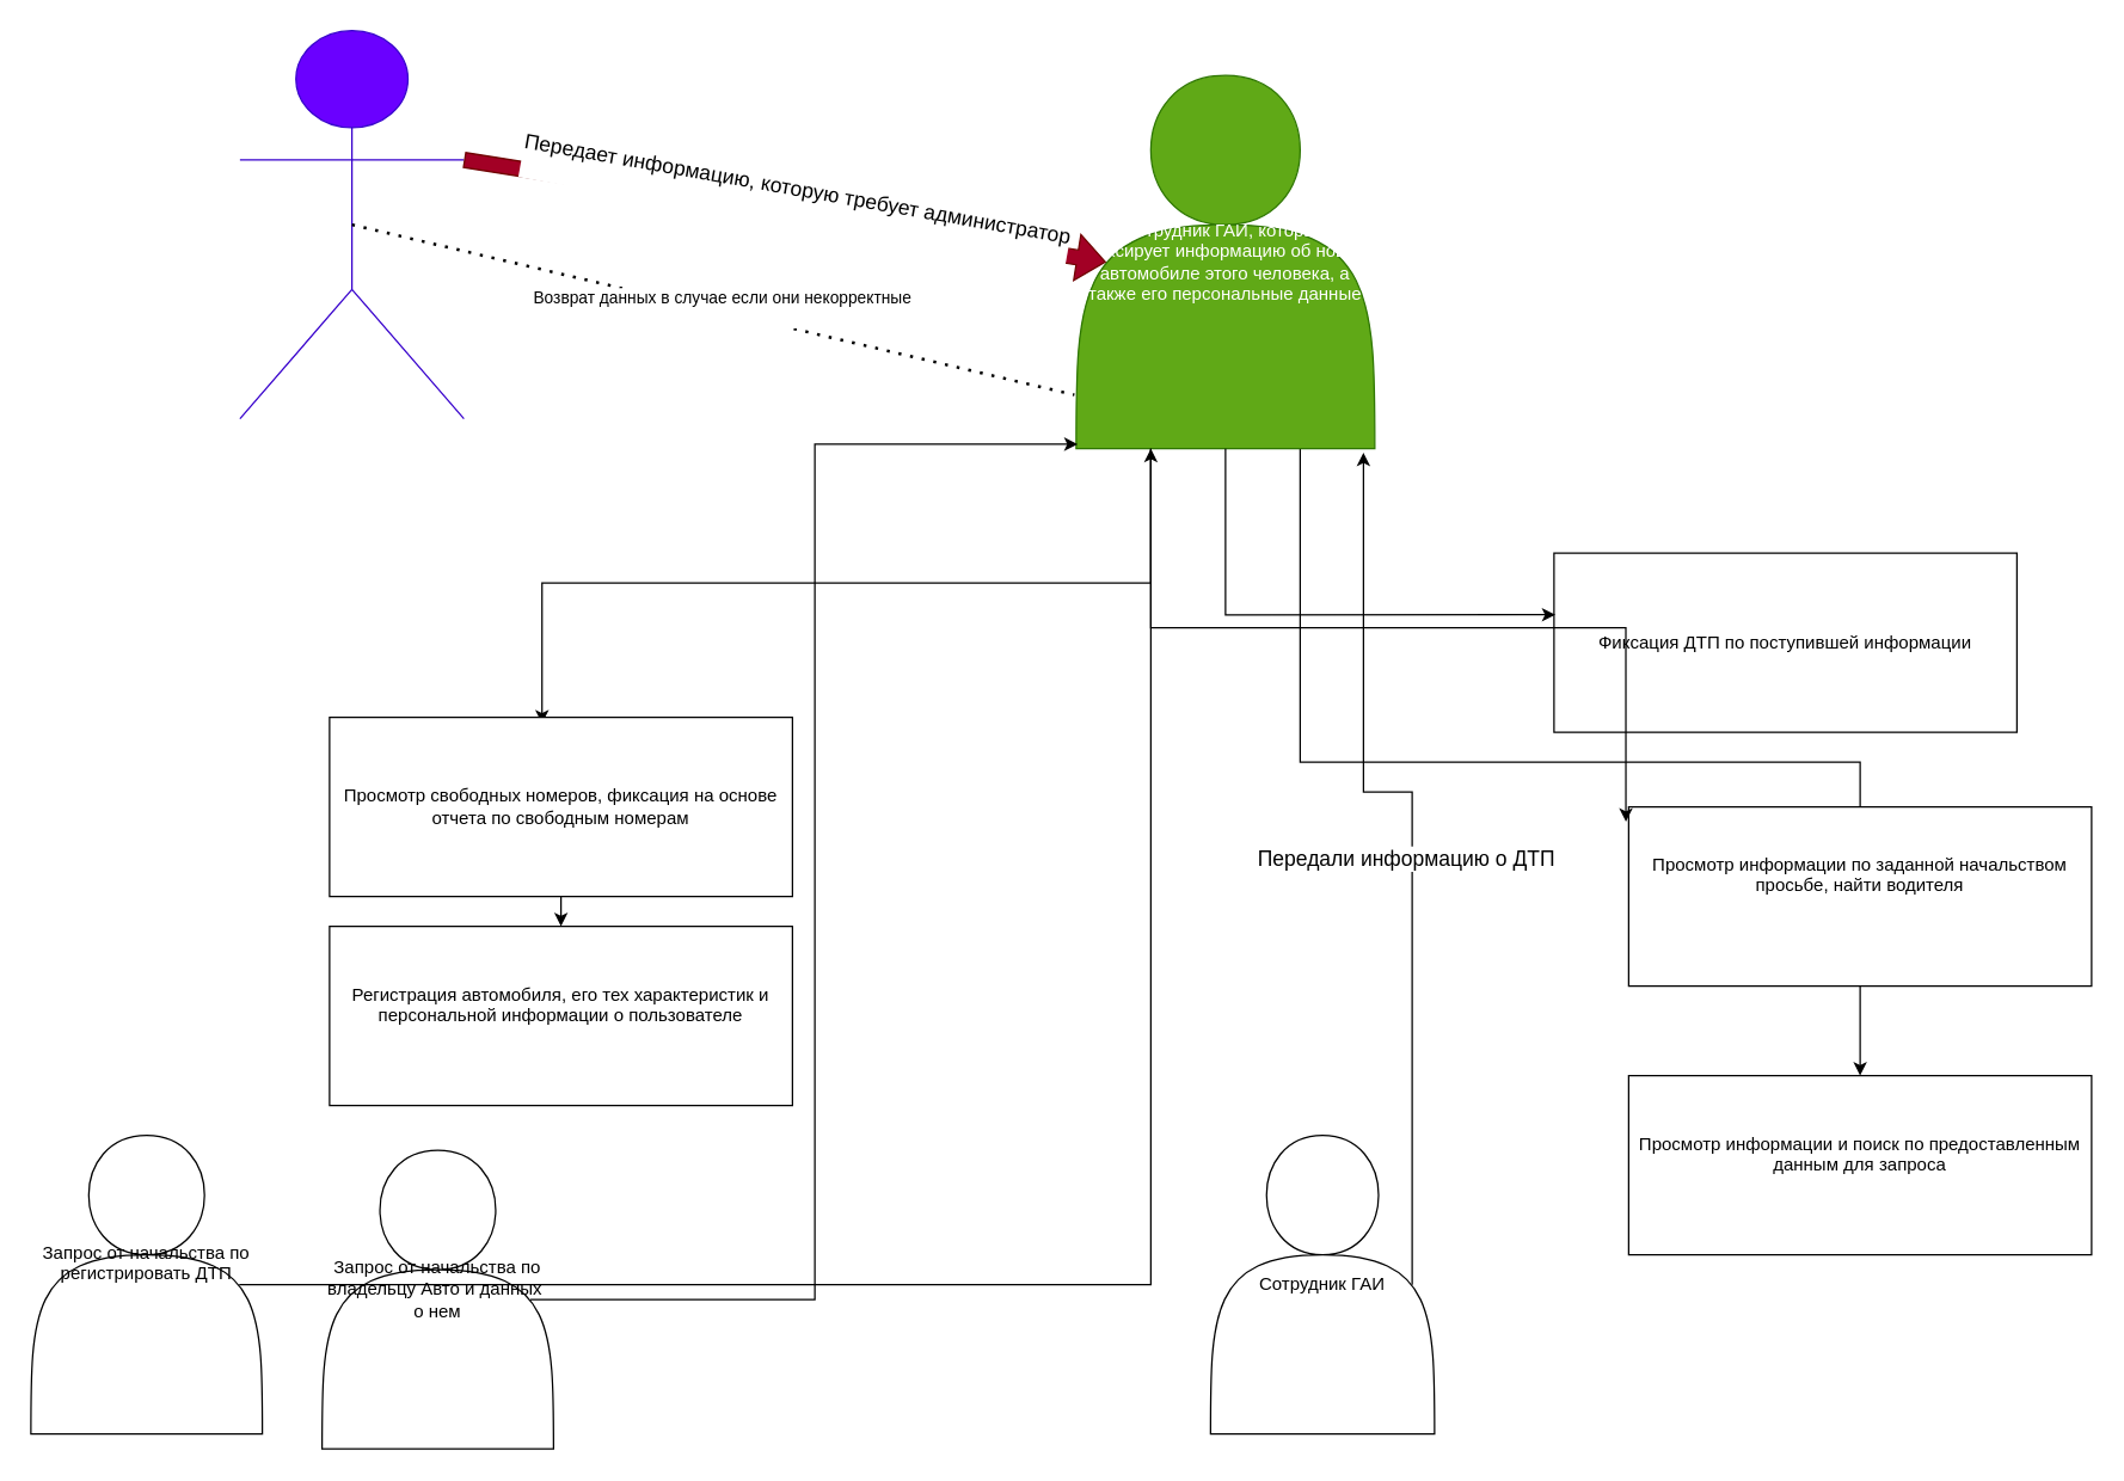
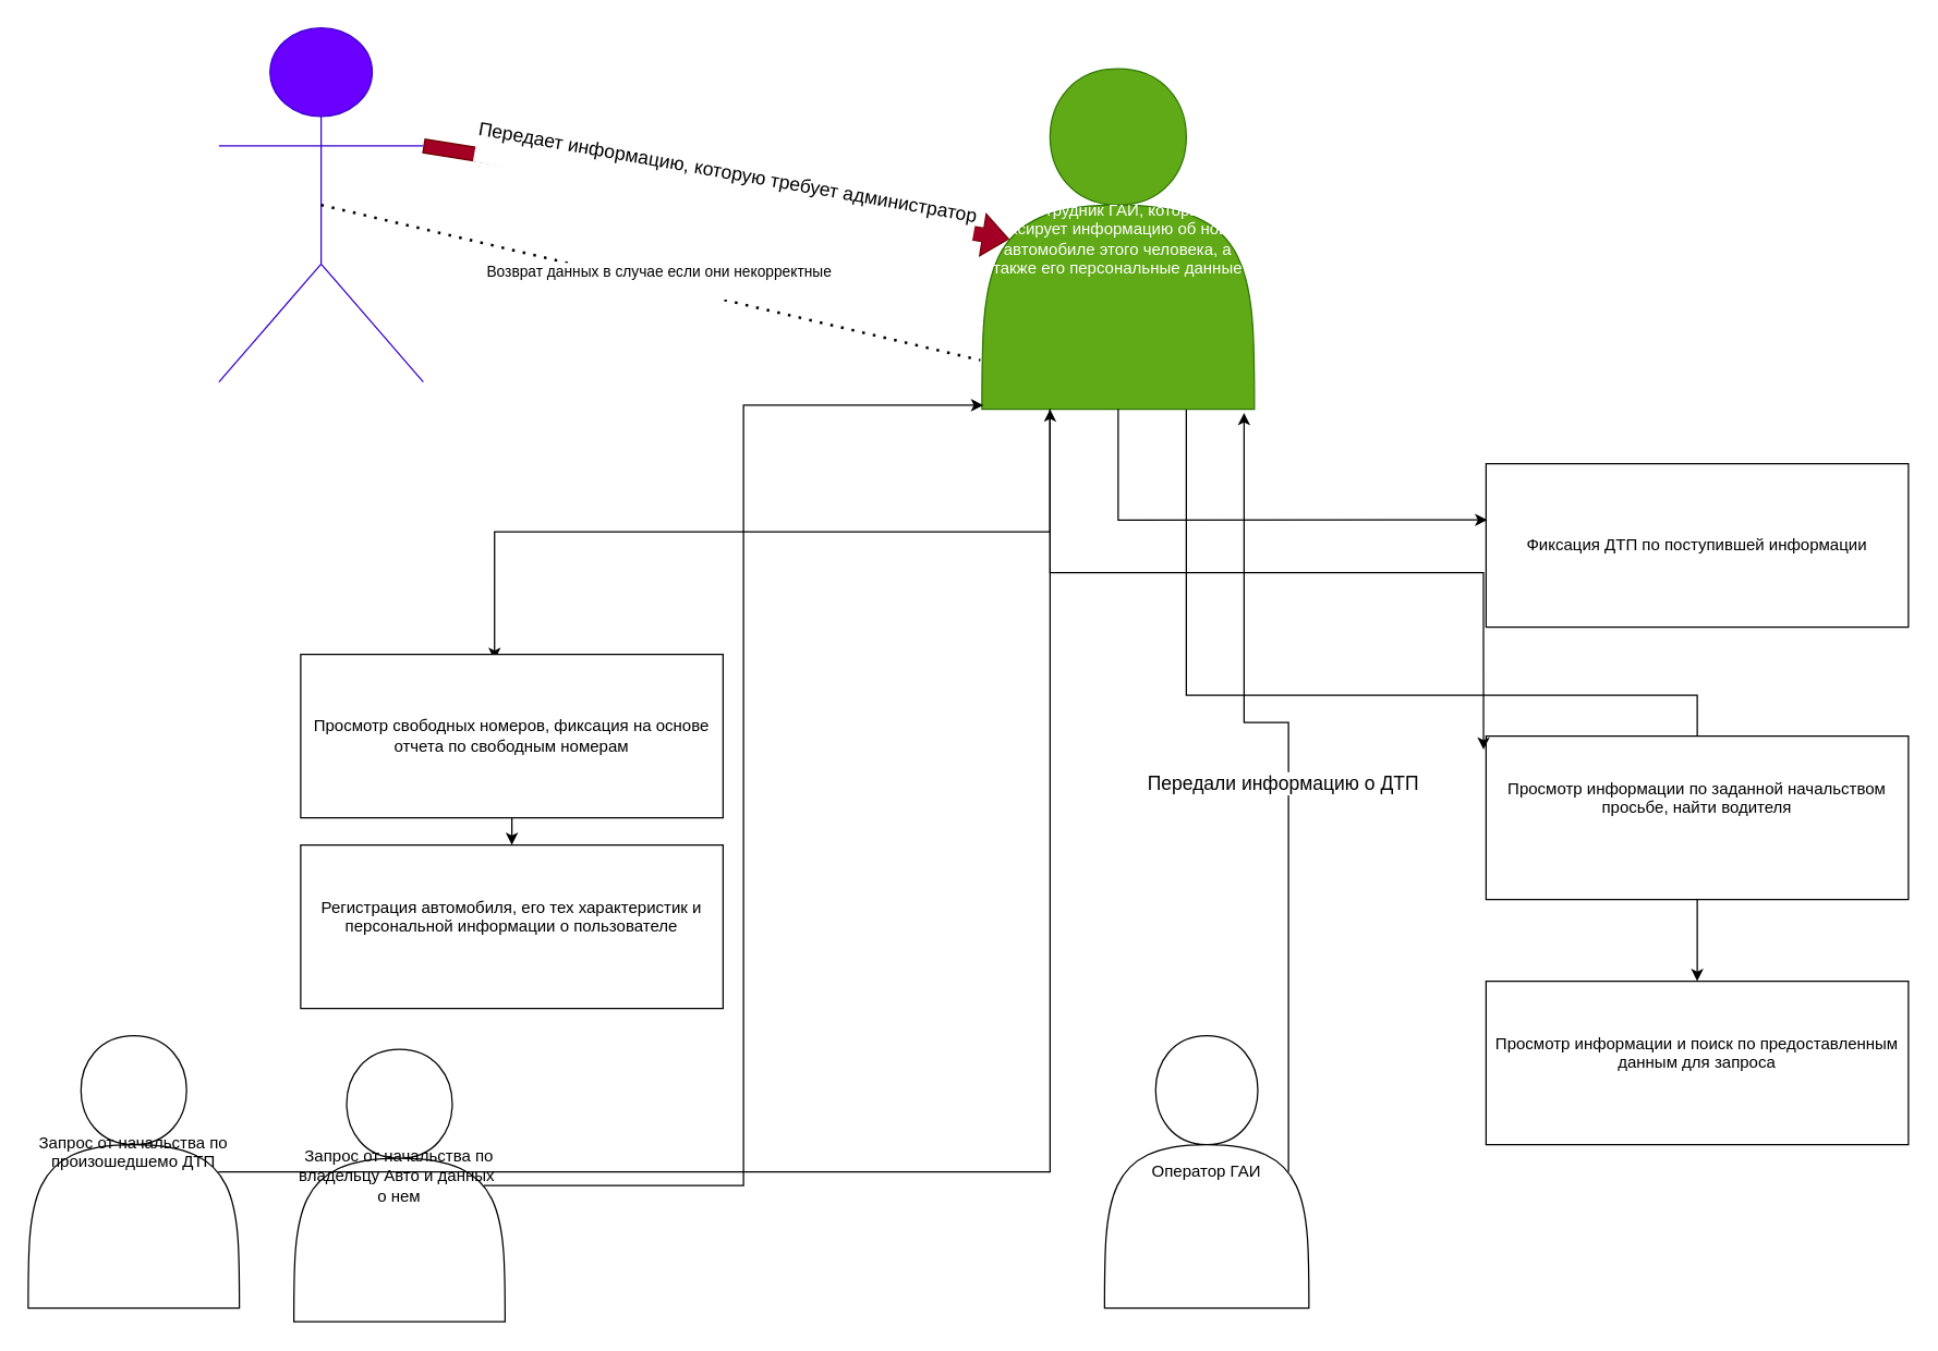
  <mxCell id="0" />
  <mxCell id="1" parent="0" />
  <mxCell id="2" value="Человек который пришел регистрировать свой автомобиль" style="shape=umlActor;verticalLabelPosition=bottom;verticalAlign=top;html=1;outlineConnect=0;fillColor=#6a00ff;fontColor=#ffffff;strokeColor=#3700CC;" vertex="1" parent="1"><mxGeometry x="160" y="20" width="150" height="260" as="geometry" /></mxCell>
  <mxCell id="3" style="edgeStyle=orthogonalEdgeStyle;rounded=0;orthogonalLoop=1;jettySize=auto;html=1;exitX=0.75;exitY=1;exitDx=0;exitDy=0;" edge="1" parent="1" source="4" target="22"><mxGeometry relative="1" as="geometry" /></mxCell>
  <mxCell id="4" value="Сотрудник ГАИ, который фиксирует информацию об новом автомобиле этого человека, а также его персональные данные" style="shape=actor;whiteSpace=wrap;html=1;fillColor=#60a917;fontColor=#ffffff;strokeColor=#2D7600;" vertex="1" parent="1"><mxGeometry x="720" y="50" width="200" height="250" as="geometry" /></mxCell>
  <mxCell id="5" value="" style="shape=flexArrow;endArrow=classic;html=1;rounded=0;exitX=1;exitY=0.333;exitDx=0;exitDy=0;exitPerimeter=0;entryX=0.1;entryY=0.5;entryDx=0;entryDy=0;entryPerimeter=0;fillColor=#a20025;strokeColor=#6F0000;" edge="1" parent="1" source="2" target="4"><mxGeometry width="50" height="50" relative="1" as="geometry"><mxPoint x="540" y="350" as="sourcePoint" /><mxPoint x="590" y="300" as="targetPoint" /></mxGeometry></mxCell>
  <mxCell id="6" value="&lt;font style=&quot;font-size: 14px;&quot;&gt;Передает информацию, которую требует администратор&lt;/font&gt;&lt;div style=&quot;font-size: 14px;&quot;&gt;&lt;br&gt;&lt;/div&gt;" style="edgeLabel;html=1;align=center;verticalAlign=middle;resizable=0;points=[];rotation=10;" vertex="1" connectable="0" parent="5"><mxGeometry x="0.026" y="8" relative="1" as="geometry"><mxPoint as="offset" /></mxGeometry></mxCell>
  <mxCell id="7" value="" style="endArrow=none;dashed=1;html=1;dashPattern=1 3;strokeWidth=2;rounded=0;exitX=0.5;exitY=0.5;exitDx=0;exitDy=0;exitPerimeter=0;entryX=-0.006;entryY=0.856;entryDx=0;entryDy=0;entryPerimeter=0;" edge="1" parent="1" source="2" target="4"><mxGeometry width="50" height="50" relative="1" as="geometry"><mxPoint x="540" y="350" as="sourcePoint" /><mxPoint x="590" y="300" as="targetPoint" /></mxGeometry></mxCell>
  <mxCell id="8" value="Возврат данных в случае если они некорректные&lt;div&gt;&lt;br&gt;&lt;/div&gt;" style="edgeLabel;html=1;align=center;verticalAlign=middle;resizable=0;points=[];" vertex="1" connectable="0" parent="7"><mxGeometry x="0.02" y="3" relative="1" as="geometry"><mxPoint x="1" as="offset" /></mxGeometry></mxCell>
  <mxCell id="9" value="Регистрация автомобиля, его тех характеристик и персональной информации о пользователе&lt;div&gt;&lt;br&gt;&lt;/div&gt;" style="rounded=0;whiteSpace=wrap;html=1;" vertex="1" parent="1"><mxGeometry x="220" y="620" width="310" height="120" as="geometry" /></mxCell>
  <mxCell id="10" style="edgeStyle=orthogonalEdgeStyle;rounded=0;orthogonalLoop=1;jettySize=auto;html=1;exitX=0.25;exitY=1;exitDx=0;exitDy=0;entryX=0.459;entryY=0.035;entryDx=0;entryDy=0;entryPerimeter=0;" edge="1" parent="1" source="4" target="24"><mxGeometry relative="1" as="geometry"><mxPoint x="210" y="480" as="targetPoint" /></mxGeometry></mxCell>
- <mxCell id="11" value="Сотрудник ГАИ" style="shape=actor;whiteSpace=wrap;html=1;" vertex="1" parent="1"><mxGeometry x="810" y="760" width="150" height="200" as="geometry" /></mxCell>
+ <mxCell id="11" value="Оператор ГАИ" style="shape=actor;whiteSpace=wrap;html=1;" vertex="1" parent="1"><mxGeometry x="810" y="760" width="150" height="200" as="geometry" /></mxCell>
  <mxCell id="12" style="edgeStyle=orthogonalEdgeStyle;rounded=0;orthogonalLoop=1;jettySize=auto;html=1;exitX=0.9;exitY=0.5;exitDx=0;exitDy=0;exitPerimeter=0;entryX=0.962;entryY=1.011;entryDx=0;entryDy=0;entryPerimeter=0;" edge="1" parent="1" source="11" target="4"><mxGeometry relative="1" as="geometry" /></mxCell>
  <mxCell id="13" value="&lt;font style=&quot;font-size: 14px;&quot;&gt;Передали информацию о ДТП&lt;/font&gt;" style="edgeLabel;html=1;align=center;verticalAlign=middle;resizable=0;points=[];" vertex="1" connectable="0" parent="12"><mxGeometry x="-0.031" y="5" relative="1" as="geometry"><mxPoint as="offset" /></mxGeometry></mxCell>
- <mxCell id="14" value="&lt;div&gt;Фиксация ДТП по поступившей информации&lt;/div&gt;" style="rounded=0;whiteSpace=wrap;html=1;" vertex="1" parent="1"><mxGeometry x="1040" y="370" width="310" height="120" as="geometry" /></mxCell>
+ <mxCell id="14" value="&lt;div&gt;Фиксация ДТП по поступившей информации&lt;/div&gt;" style="rounded=0;whiteSpace=wrap;html=1;" vertex="1" parent="1"><mxGeometry x="1090" y="340" width="310" height="120" as="geometry" /></mxCell>
  <mxCell id="15" style="edgeStyle=orthogonalEdgeStyle;rounded=0;orthogonalLoop=1;jettySize=auto;html=1;exitX=0.5;exitY=1;exitDx=0;exitDy=0;entryX=0.003;entryY=0.344;entryDx=0;entryDy=0;entryPerimeter=0;" edge="1" parent="1" source="4" target="14"><mxGeometry relative="1" as="geometry" /></mxCell>
  <mxCell id="16" value="Запрос от начальства по владельцу Авто и данных&amp;nbsp; о нем&lt;div&gt;&lt;br&gt;&lt;/div&gt;" style="shape=actor;whiteSpace=wrap;html=1;" vertex="1" parent="1"><mxGeometry x="215" y="770" width="155" height="200" as="geometry" /></mxCell>
  <mxCell id="17" style="edgeStyle=orthogonalEdgeStyle;rounded=0;orthogonalLoop=1;jettySize=auto;html=1;exitX=0.9;exitY=0.5;exitDx=0;exitDy=0;exitPerimeter=0;entryX=0.005;entryY=0.988;entryDx=0;entryDy=0;entryPerimeter=0;" edge="1" parent="1" source="16" target="4"><mxGeometry relative="1" as="geometry" /></mxCell>
  <mxCell id="18" value="&lt;div&gt;Просмотр информации по заданной начальством просьбе, найти водителя&lt;/div&gt;&lt;div&gt;&lt;br&gt;&lt;/div&gt;&lt;div&gt;&lt;br&gt;&lt;/div&gt;" style="rounded=0;whiteSpace=wrap;html=1;" vertex="1" parent="1"><mxGeometry x="1090" y="540" width="310" height="120" as="geometry" /></mxCell>
  <mxCell id="19" style="edgeStyle=orthogonalEdgeStyle;rounded=0;orthogonalLoop=1;jettySize=auto;html=1;exitX=0.25;exitY=1;exitDx=0;exitDy=0;entryX=-0.006;entryY=0.082;entryDx=0;entryDy=0;entryPerimeter=0;" edge="1" parent="1" source="4" target="18"><mxGeometry relative="1" as="geometry" /></mxCell>
  <mxCell id="20" style="edgeStyle=orthogonalEdgeStyle;rounded=0;orthogonalLoop=1;jettySize=auto;html=1;exitX=0.9;exitY=0.5;exitDx=0;exitDy=0;exitPerimeter=0;entryX=0.25;entryY=1;entryDx=0;entryDy=0;" edge="1" parent="1" source="21" target="4"><mxGeometry relative="1" as="geometry" /></mxCell>
- <mxCell id="21" value="Запрос от начальства по регистрировать ДТП&lt;div&gt;&lt;br&gt;&lt;div&gt;&lt;br&gt;&lt;/div&gt;&lt;/div&gt;" style="shape=actor;whiteSpace=wrap;html=1;" vertex="1" parent="1"><mxGeometry x="20" y="760" width="155" height="200" as="geometry" /></mxCell>
+ <mxCell id="21" value="Запрос от начальства по произошедшемо ДТП&lt;div&gt;&lt;br&gt;&lt;div&gt;&lt;br&gt;&lt;/div&gt;&lt;/div&gt;" style="shape=actor;whiteSpace=wrap;html=1;" vertex="1" parent="1"><mxGeometry x="20" y="760" width="155" height="200" as="geometry" /></mxCell>
  <mxCell id="22" value="Просмотр информации и поиск по предоставленным данным для запроса&lt;div&gt;&lt;br&gt;&lt;/div&gt;" style="rounded=0;whiteSpace=wrap;html=1;" vertex="1" parent="1"><mxGeometry x="1090" y="720" width="310" height="120" as="geometry" /></mxCell>
  <mxCell id="23" style="edgeStyle=orthogonalEdgeStyle;rounded=0;orthogonalLoop=1;jettySize=auto;html=1;exitX=0.5;exitY=1;exitDx=0;exitDy=0;entryX=0.5;entryY=0;entryDx=0;entryDy=0;" edge="1" parent="1" source="24" target="9"><mxGeometry relative="1" as="geometry" /></mxCell>
  <mxCell id="24" value="&lt;div&gt;Просмотр свободных номеров, фиксация на основе отчета по свободным номерам&lt;/div&gt;" style="rounded=0;whiteSpace=wrap;html=1;" vertex="1" parent="1"><mxGeometry x="220" y="480" width="310" height="120" as="geometry" /></mxCell>
